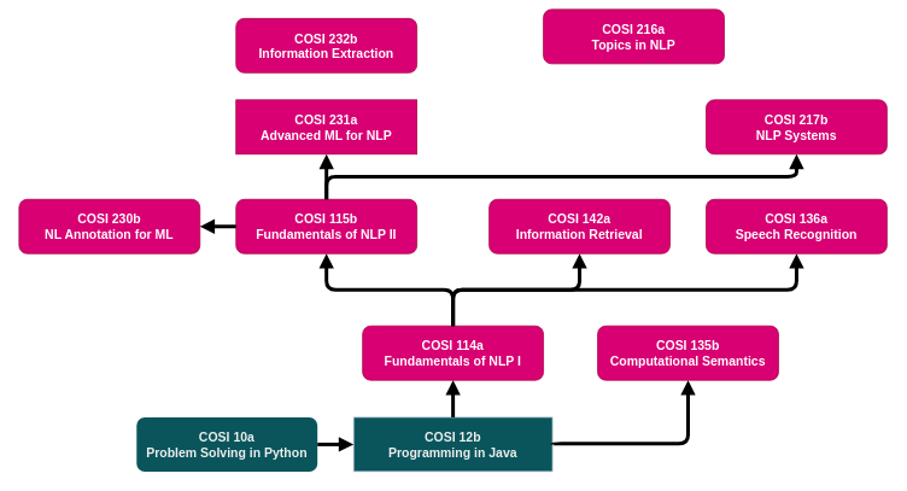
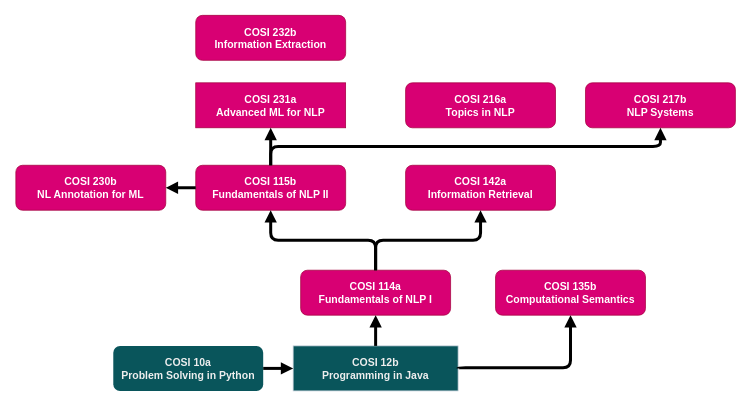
  <mxCell id="0" />
  <mxCell id="1" parent="0" />
  <mxCell id="2" value="COSI 10a&#10;Problem Solving in Python" style="rounded=1;fillColor=#09555B;strokeColor=none;shadow=0;fontStyle=1;fontColor=#EEEEEE;fontSize=14;labelBackgroundColor=none;" vertex="1" parent="1"><mxGeometry x="150" y="461" width="200" height="60" as="geometry" /></mxCell>
  <mxCell id="3" value="COSI 12b&#10;Programming in Java" style="fillColor=#09555B;strokeColor=#BAC8D3;shadow=0;fontStyle=1;fontSize=14;verticalAlign=middle;labelBackgroundColor=none;fontColor=#EEEEEE;rounded=0;" vertex="1" parent="1"><mxGeometry x="390" y="461" width="220" height="60" as="geometry" /></mxCell>
  <mxCell id="4" value="" style="edgeStyle=elbowEdgeStyle;elbow=vertical;strokeWidth=4;endArrow=block;endFill=1;fontStyle=1;shadow=0;labelBackgroundColor=none;fontColor=default;exitX=1;exitY=0.5;exitDx=0;exitDy=0;entryX=0;entryY=0.5;entryDx=0;entryDy=0;" edge="1" parent="1" source="2" target="3"><mxGeometry x="22" y="165.5" width="100" height="100" as="geometry"><mxPoint x="-278" y="-454.5" as="sourcePoint" /><mxPoint x="370" y="550" as="targetPoint" /></mxGeometry></mxCell>
  <mxCell id="5" value="COSI 114a&#10;Fundamentals of NLP I" style="rounded=1;fillColor=#d80073;strokeColor=#A50040;shadow=0;fontStyle=1;fontSize=14;labelBackgroundColor=none;fontColor=#ffffff;" vertex="1" parent="1"><mxGeometry x="400" y="360" width="200" height="60" as="geometry" /></mxCell>
  <mxCell id="6" value="COSI 115b&#10;Fundamentals of NLP II" style="rounded=1;fillColor=#d80073;strokeColor=#A50040;shadow=0;fontStyle=1;fontSize=14;labelBackgroundColor=none;fontColor=#ffffff;" vertex="1" parent="1"><mxGeometry x="260" y="220" width="200" height="60" as="geometry" /></mxCell>
  <mxCell id="7" value="COSI 231a&#10;Advanced ML for NLP" style="fillColor=#d80073;strokeColor=#A50040;shadow=0;fontStyle=1;fontSize=14;labelBackgroundColor=none;fontColor=#ffffff;rounded=0;" vertex="1" parent="1"><mxGeometry x="260" y="110" width="200" height="60" as="geometry" /></mxCell>
  <mxCell id="8" value="COSI 232b&#10;Information Extraction" style="rounded=1;fillColor=#d80073;strokeColor=#A50040;shadow=0;fontStyle=1;fontSize=14;labelBackgroundColor=none;fontColor=#ffffff;" vertex="1" parent="1"><mxGeometry x="260" y="20" width="200" height="60" as="geometry" /></mxCell>
  <mxCell id="9" value="COSI 230b&#10;NL Annotation for ML" style="rounded=1;fillColor=#d80073;strokeColor=#A50040;shadow=0;fontStyle=1;fontSize=14;labelBackgroundColor=none;fontColor=#ffffff;" vertex="1" parent="1"><mxGeometry x="20" y="220" width="200" height="60" as="geometry" /></mxCell>
- <mxCell id="10" value="COSI 216a&#10;Topics in NLP" style="rounded=1;fillColor=#d80073;strokeColor=#A50040;shadow=0;fontStyle=1;fontSize=14;labelBackgroundColor=none;fontColor=#ffffff;" vertex="1" parent="1"><mxGeometry x="600" y="10" width="200" height="60" as="geometry" /></mxCell>
+ <mxCell id="10" value="COSI 216a&#10;Topics in NLP" style="rounded=1;fillColor=#d80073;strokeColor=#A50040;shadow=0;fontStyle=1;fontSize=14;labelBackgroundColor=none;fontColor=#ffffff;" vertex="1" parent="1"><mxGeometry x="540" y="110" width="200" height="60" as="geometry" /></mxCell>
  <mxCell id="11" value="COSI 217b&#10;NLP Systems" style="rounded=1;fillColor=#d80073;strokeColor=#A50040;shadow=0;fontStyle=1;fontSize=14;labelBackgroundColor=none;fontColor=#ffffff;" vertex="1" parent="1"><mxGeometry x="780" y="110" width="200" height="60" as="geometry" /></mxCell>
- <mxCell id="12" value="COSI 136a&#10;Speech Recognition" style="rounded=1;fillColor=#d80073;strokeColor=#A50040;shadow=0;fontStyle=1;fontSize=14;labelBackgroundColor=none;fontColor=#ffffff;" vertex="1" parent="1"><mxGeometry x="780" y="220" width="200" height="60" as="geometry" /></mxCell>
  <mxCell id="13" value="COSI 135b&#10;Computational Semantics" style="rounded=1;fillColor=#d80073;strokeColor=#A50040;shadow=0;fontStyle=1;fontSize=14;labelBackgroundColor=none;fontColor=#ffffff;" vertex="1" parent="1"><mxGeometry x="660" y="360" width="200" height="60" as="geometry" /></mxCell>
  <mxCell id="14" value="COSI 142a&#10;Information Retrieval" style="rounded=1;fillColor=#d80073;strokeColor=#A50040;shadow=0;fontStyle=1;fontSize=14;labelBackgroundColor=none;fontColor=#ffffff;" vertex="1" parent="1"><mxGeometry x="540" y="220" width="200" height="60" as="geometry" /></mxCell>
  <mxCell id="15" value="" style="edgeStyle=elbowEdgeStyle;elbow=vertical;strokeWidth=4;endArrow=block;endFill=1;fontStyle=1;shadow=0;labelBackgroundColor=none;fontColor=default;exitX=0.5;exitY=0;exitDx=0;exitDy=0;entryX=0.5;entryY=1;entryDx=0;entryDy=0;" edge="1" parent="1" source="3" target="5"><mxGeometry x="22" y="165.5" width="100" height="100" as="geometry"><mxPoint x="360" y="501" as="sourcePoint" /><mxPoint x="400" y="501" as="targetPoint" /></mxGeometry></mxCell>
  <mxCell id="16" value="" style="edgeStyle=elbowEdgeStyle;elbow=vertical;strokeWidth=4;endArrow=block;endFill=1;fontStyle=1;shadow=0;labelBackgroundColor=none;fontColor=default;entryX=0.5;entryY=1;entryDx=0;entryDy=0;exitX=0.5;exitY=0;exitDx=0;exitDy=0;" edge="1" parent="1" source="5" target="14"><mxGeometry x="22" y="165.5" width="100" height="100" as="geometry"><mxPoint x="500" y="350" as="sourcePoint" /><mxPoint x="510" y="430" as="targetPoint" /></mxGeometry></mxCell>
  <mxCell id="17" value="" style="edgeStyle=elbowEdgeStyle;elbow=vertical;strokeWidth=4;endArrow=block;endFill=1;fontStyle=1;shadow=0;labelBackgroundColor=none;fontColor=default;entryX=0.5;entryY=1;entryDx=0;entryDy=0;exitX=0.5;exitY=0;exitDx=0;exitDy=0;" edge="1" parent="1" source="5" target="6"><mxGeometry x="22" y="165.5" width="100" height="100" as="geometry"><mxPoint x="510" y="370" as="sourcePoint" /><mxPoint x="650" y="290" as="targetPoint" /></mxGeometry></mxCell>
- <mxCell id="18" value="" style="edgeStyle=elbowEdgeStyle;elbow=vertical;strokeWidth=4;endArrow=block;endFill=1;fontStyle=1;shadow=0;labelBackgroundColor=none;fontColor=default;entryX=0.5;entryY=1;entryDx=0;entryDy=0;exitX=0.5;exitY=0;exitDx=0;exitDy=0;" edge="1" parent="1" source="5" target="12"><mxGeometry x="22" y="165.5" width="100" height="100" as="geometry"><mxPoint x="520" y="380" as="sourcePoint" /><mxPoint x="380" y="300" as="targetPoint" /></mxGeometry></mxCell>
  <mxCell id="19" value="" style="edgeStyle=elbowEdgeStyle;elbow=vertical;strokeWidth=4;endArrow=block;endFill=1;fontStyle=1;shadow=0;labelBackgroundColor=none;fontColor=default;exitX=1;exitY=0.5;exitDx=0;exitDy=0;" edge="1" parent="1" source="3" target="13"><mxGeometry x="22" y="165.5" width="100" height="100" as="geometry"><mxPoint x="530" y="390" as="sourcePoint" /><mxPoint x="390" y="310" as="targetPoint" /><Array as="points"><mxPoint x="760" y="490" /></Array></mxGeometry></mxCell>
  <mxCell id="20" value="" style="edgeStyle=elbowEdgeStyle;elbow=vertical;strokeWidth=4;endArrow=block;endFill=1;fontStyle=1;shadow=0;labelBackgroundColor=none;fontColor=default;entryX=0.5;entryY=1;entryDx=0;entryDy=0;exitX=0.5;exitY=0;exitDx=0;exitDy=0;" edge="1" parent="1" source="6" target="7"><mxGeometry x="22" y="165.5" width="100" height="100" as="geometry"><mxPoint x="540" y="400" as="sourcePoint" /><mxPoint x="400" y="320" as="targetPoint" /></mxGeometry></mxCell>
  <mxCell id="21" value="" style="edgeStyle=elbowEdgeStyle;elbow=vertical;strokeWidth=4;endArrow=block;endFill=1;fontStyle=1;shadow=0;labelBackgroundColor=none;fontColor=default;entryX=0.5;entryY=1;entryDx=0;entryDy=0;exitX=0.5;exitY=0;exitDx=0;exitDy=0;" edge="1" parent="1" source="6" target="11"><mxGeometry x="22" y="165.5" width="100" height="100" as="geometry"><mxPoint x="570" y="430" as="sourcePoint" /><mxPoint x="430" y="350" as="targetPoint" /></mxGeometry></mxCell>
  <mxCell id="22" value="" style="edgeStyle=elbowEdgeStyle;elbow=vertical;strokeWidth=4;endArrow=block;endFill=1;fontStyle=1;shadow=0;labelBackgroundColor=none;fontColor=default;exitX=0;exitY=0.5;exitDx=0;exitDy=0;" edge="1" parent="1" source="6" target="9"><mxGeometry x="22" y="165.5" width="100" height="100" as="geometry"><mxPoint x="580" y="440" as="sourcePoint" /><mxPoint x="440" y="360" as="targetPoint" /></mxGeometry></mxCell>
